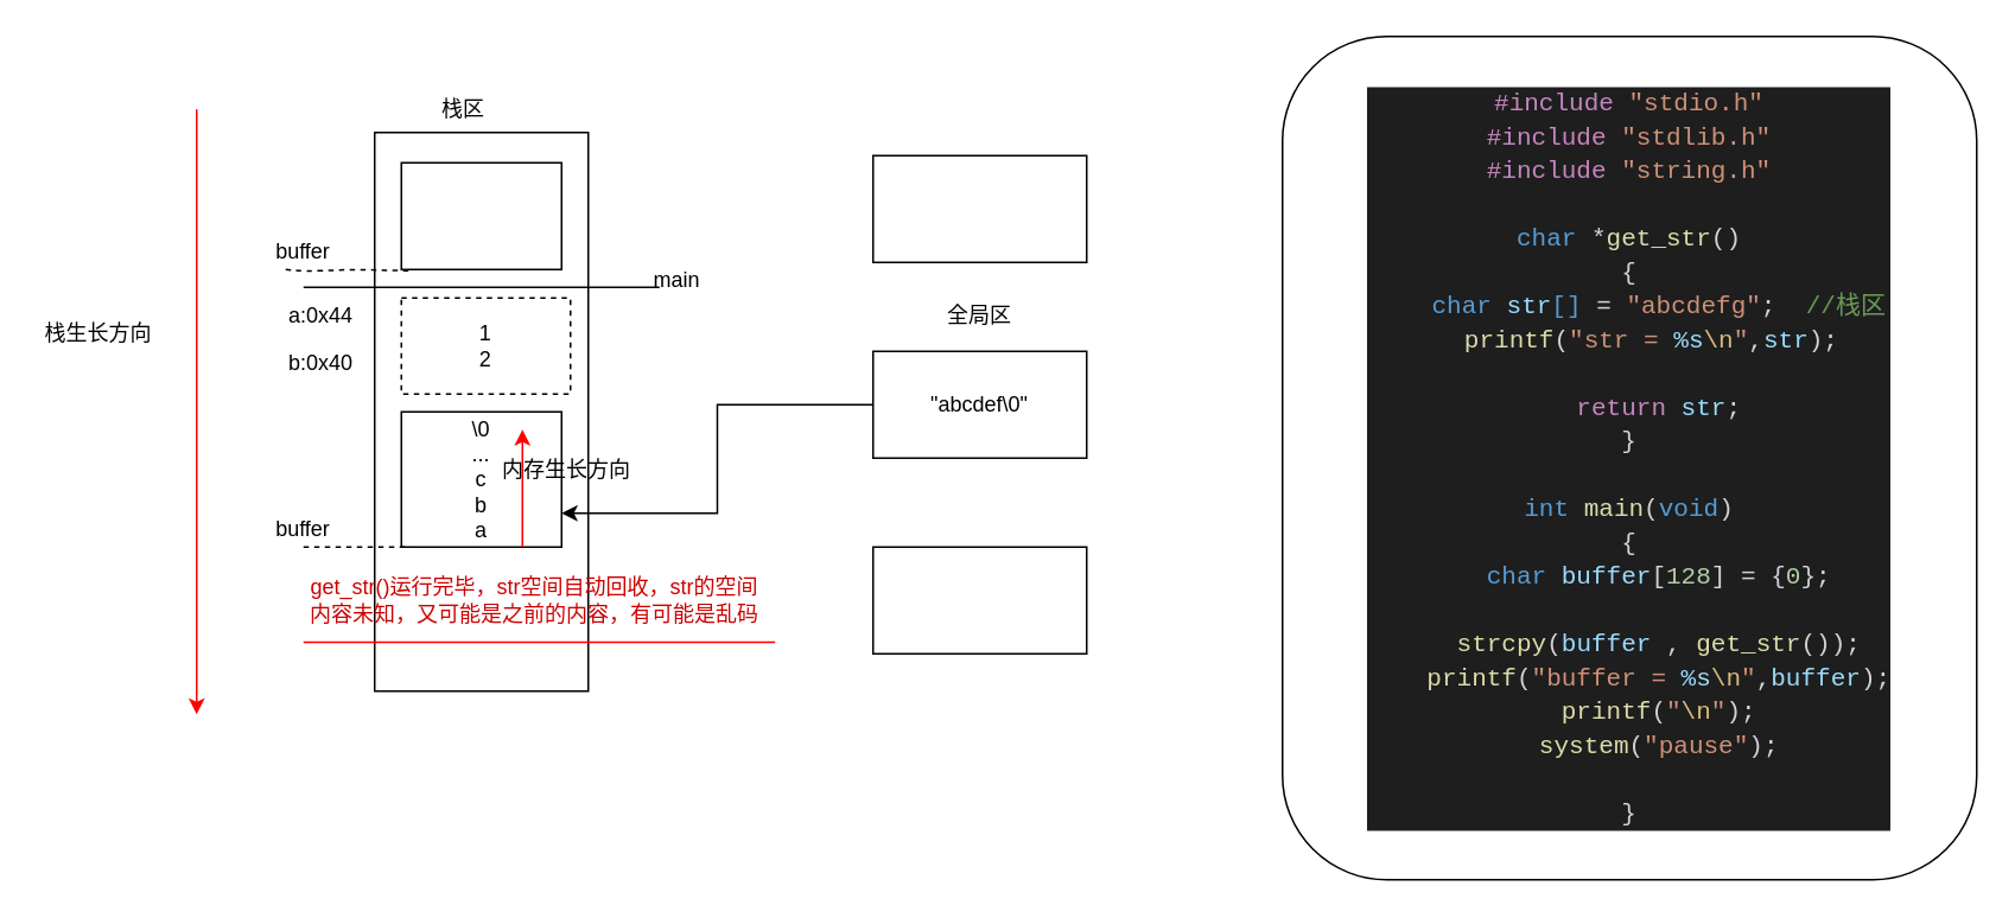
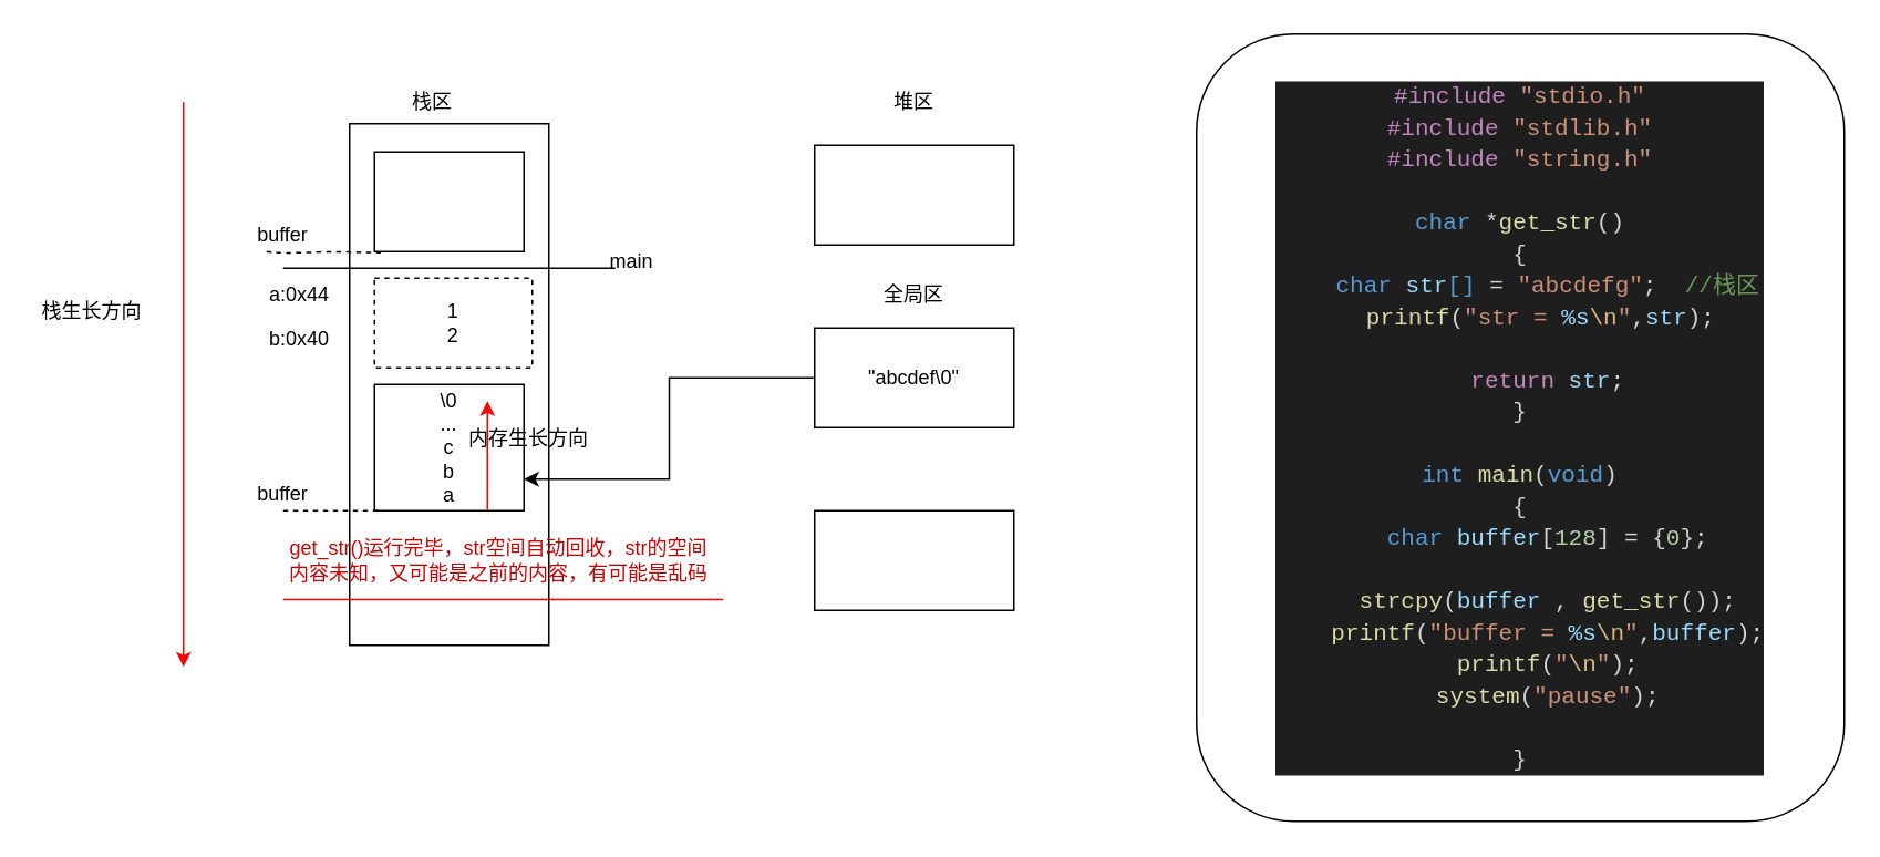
  <mxCell id="0" />
  <mxCell id="1" parent="0" />
  <mxCell id="2" value="" style="rounded=0;whiteSpace=wrap;html=1;" parent="1" vertex="1"><mxGeometry x="210" y="74" width="120" height="314" as="geometry" /></mxCell>
  <mxCell id="3" value="栈区" style="text;html=1;strokeColor=none;fillColor=none;align=center;verticalAlign=middle;whiteSpace=wrap;rounded=0;" parent="1" vertex="1"><mxGeometry x="240" y="51" width="40" height="20" as="geometry" /></mxCell>
  <mxCell id="4" value="" style="rounded=0;whiteSpace=wrap;html=1;" parent="1" vertex="1"><mxGeometry x="490" y="87" width="120" height="60" as="geometry" /></mxCell>
+ <mxCell id="5" value="堆区" style="text;html=1;strokeColor=none;fillColor=none;align=center;verticalAlign=middle;whiteSpace=wrap;rounded=0;" parent="1" vertex="1"><mxGeometry x="530" y="51" width="40" height="20" as="geometry" /></mxCell>
  <mxCell id="6" style="edgeStyle=orthogonalEdgeStyle;rounded=0;orthogonalLoop=1;jettySize=auto;html=1;exitX=0;exitY=0.5;exitDx=0;exitDy=0;entryX=1;entryY=0.75;entryDx=0;entryDy=0;" parent="1" source="7" target="15" edge="1"><mxGeometry relative="1" as="geometry" /></mxCell>
  <mxCell id="7" value="&quot;abcdef\0&quot;" style="rounded=0;whiteSpace=wrap;html=1;" parent="1" vertex="1"><mxGeometry x="490" y="197" width="120" height="60" as="geometry" /></mxCell>
  <mxCell id="8" value="全局区" style="text;html=1;strokeColor=none;fillColor=none;align=center;verticalAlign=middle;whiteSpace=wrap;rounded=0;" parent="1" vertex="1"><mxGeometry x="530" y="167" width="40" height="20" as="geometry" /></mxCell>
  <mxCell id="9" value="" style="rounded=0;whiteSpace=wrap;html=1;" parent="1" vertex="1"><mxGeometry x="490" y="307" width="120" height="60" as="geometry" /></mxCell>
  <mxCell id="10" value="" style="rounded=0;whiteSpace=wrap;html=1;" parent="1" vertex="1"><mxGeometry x="225" y="91" width="90" height="60" as="geometry" /></mxCell>
  <mxCell id="11" value="buffer" style="text;html=1;strokeColor=none;fillColor=none;align=center;verticalAlign=middle;whiteSpace=wrap;rounded=0;" parent="1" vertex="1"><mxGeometry x="150" y="131" width="40" height="20" as="geometry" /></mxCell>
  <mxCell id="12" value="" style="endArrow=none;html=1;" parent="1" edge="1"><mxGeometry width="50" height="50" relative="1" as="geometry"><mxPoint x="170" y="161" as="sourcePoint" /><mxPoint x="370" y="161" as="targetPoint" /></mxGeometry></mxCell>
  <mxCell id="13" value="main&lt;br&gt;" style="text;html=1;strokeColor=none;fillColor=none;align=center;verticalAlign=middle;whiteSpace=wrap;rounded=0;" parent="1" vertex="1"><mxGeometry x="360" y="147" width="40" height="20" as="geometry" /></mxCell>
  <mxCell id="14" value="" style="endArrow=none;dashed=1;html=1;exitX=0.25;exitY=1;exitDx=0;exitDy=0;entryX=0.073;entryY=1.013;entryDx=0;entryDy=0;entryPerimeter=0;" parent="1" source="11" target="10" edge="1"><mxGeometry width="50" height="50" relative="1" as="geometry"><mxPoint x="180" y="211" as="sourcePoint" /><mxPoint x="230" y="161" as="targetPoint" /><Array as="points"><mxPoint x="170" y="152" /><mxPoint x="200" y="151" /></Array></mxGeometry></mxCell>
  <mxCell id="15" value="\0&lt;br&gt;...&lt;br&gt;c&lt;br&gt;b&lt;br&gt;a" style="rounded=0;whiteSpace=wrap;html=1;" parent="1" vertex="1"><mxGeometry x="225" y="231" width="90" height="76" as="geometry" /></mxCell>
  <mxCell id="16" value="buffer" style="text;html=1;strokeColor=none;fillColor=none;align=center;verticalAlign=middle;whiteSpace=wrap;rounded=0;" parent="1" vertex="1"><mxGeometry x="150" y="287" width="40" height="20" as="geometry" /></mxCell>
  <mxCell id="17" value="" style="endArrow=none;dashed=1;html=1;entryX=0.058;entryY=1;entryDx=0;entryDy=0;entryPerimeter=0;exitX=0.5;exitY=1;exitDx=0;exitDy=0;" parent="1" source="16" target="15" edge="1"><mxGeometry width="50" height="50" relative="1" as="geometry"><mxPoint x="150" y="481" as="sourcePoint" /><mxPoint x="200" y="431" as="targetPoint" /></mxGeometry></mxCell>
  <mxCell id="18" value="" style="endArrow=none;html=1;fillColor=#CC0000;strokeColor=#FF0000;" parent="1" edge="1"><mxGeometry width="50" height="50" relative="1" as="geometry"><mxPoint x="170" y="360.5" as="sourcePoint" /><mxPoint x="435" y="360.5" as="targetPoint" /></mxGeometry></mxCell>
  <mxCell id="19" value="&lt;font color=&quot;#cc0000&quot;&gt;get_str()运行完毕，str空间自动回收，str的空间内容未知，又可能是之前的内容，有可能是乱码&lt;/font&gt;" style="text;html=1;strokeColor=none;fillColor=none;align=center;verticalAlign=middle;whiteSpace=wrap;rounded=0;" parent="1" vertex="1"><mxGeometry x="170" y="317" width="260" height="40" as="geometry" /></mxCell>
  <mxCell id="20" value="&lt;div style=&quot;color: rgb(212 , 212 , 212) ; background-color: rgb(30 , 30 , 30) ; font-family: &amp;#34;consolas&amp;#34; , &amp;#34;courier new&amp;#34; , monospace ; font-size: 14px ; line-height: 19px ; white-space: pre&quot;&gt;&lt;div style=&quot;font-family: &amp;#34;consolas&amp;#34; , &amp;#34;courier new&amp;#34; , monospace ; line-height: 19px&quot;&gt;&lt;div&gt;&lt;span style=&quot;color: #c586c0&quot;&gt;#include&lt;/span&gt;&lt;span style=&quot;color: #569cd6&quot;&gt; &lt;/span&gt;&lt;span style=&quot;color: #ce9178&quot;&gt;&quot;stdio.h&quot;&lt;/span&gt;&lt;/div&gt;&lt;div&gt;&lt;span style=&quot;color: #c586c0&quot;&gt;#include&lt;/span&gt;&lt;span style=&quot;color: #569cd6&quot;&gt; &lt;/span&gt;&lt;span style=&quot;color: #ce9178&quot;&gt;&quot;stdlib.h&quot;&lt;/span&gt;&lt;/div&gt;&lt;div&gt;&lt;span style=&quot;color: #c586c0&quot;&gt;#include&lt;/span&gt;&lt;span style=&quot;color: #569cd6&quot;&gt; &lt;/span&gt;&lt;span style=&quot;color: #ce9178&quot;&gt;&quot;string.h&quot;&lt;/span&gt;&lt;/div&gt;&lt;br&gt;&lt;div&gt;&lt;span style=&quot;color: #569cd6&quot;&gt;char&lt;/span&gt; *&lt;span style=&quot;color: #dcdcaa&quot;&gt;get_str&lt;/span&gt;()&lt;/div&gt;&lt;div&gt;{&lt;/div&gt;&lt;div&gt;&amp;nbsp; &amp;nbsp; &lt;span style=&quot;color: #569cd6&quot;&gt;char&lt;/span&gt; &lt;span style=&quot;color: #9cdcfe&quot;&gt;str&lt;/span&gt;&lt;span style=&quot;color: #569cd6&quot;&gt;[]&lt;/span&gt; = &lt;span style=&quot;color: #ce9178&quot;&gt;&quot;abcdefg&quot;&lt;/span&gt;; &amp;nbsp;&lt;span style=&quot;color: #6a9955&quot;&gt;//栈区&lt;/span&gt;&lt;/div&gt;&lt;div&gt;&amp;nbsp; &amp;nbsp; &lt;span style=&quot;color: #dcdcaa&quot;&gt;printf&lt;/span&gt;(&lt;span style=&quot;color: #ce9178&quot;&gt;&quot;str = &lt;/span&gt;&lt;span style=&quot;color: #9cdcfe&quot;&gt;%s&lt;/span&gt;&lt;span style=&quot;color: #d7ba7d&quot;&gt;\n&lt;/span&gt;&lt;span style=&quot;color: #ce9178&quot;&gt;&quot;&lt;/span&gt;,&lt;span style=&quot;color: #9cdcfe&quot;&gt;str&lt;/span&gt;); &lt;/div&gt;&lt;br&gt;&lt;div&gt;&amp;nbsp; &amp;nbsp; &lt;span style=&quot;color: #c586c0&quot;&gt;return&lt;/span&gt; &lt;span style=&quot;color: #9cdcfe&quot;&gt;str&lt;/span&gt;;&lt;/div&gt;&lt;div&gt;}&lt;/div&gt;&lt;br&gt;&lt;div&gt;&lt;span style=&quot;color: #569cd6&quot;&gt;int&lt;/span&gt; &lt;span style=&quot;color: #dcdcaa&quot;&gt;main&lt;/span&gt;(&lt;span style=&quot;color: #569cd6&quot;&gt;void&lt;/span&gt;)&lt;/div&gt;&lt;div&gt;{&lt;/div&gt;&lt;div&gt;&amp;nbsp; &amp;nbsp; &lt;span style=&quot;color: #569cd6&quot;&gt;char&lt;/span&gt; &lt;span style=&quot;color: #9cdcfe&quot;&gt;buffer&lt;/span&gt;[&lt;span style=&quot;color: #b5cea8&quot;&gt;128&lt;/span&gt;] = {&lt;span style=&quot;color: #b5cea8&quot;&gt;0&lt;/span&gt;};&lt;/div&gt;&lt;br&gt;&lt;div&gt;&amp;nbsp; &amp;nbsp; &lt;span style=&quot;color: #dcdcaa&quot;&gt;strcpy&lt;/span&gt;(&lt;span style=&quot;color: #9cdcfe&quot;&gt;buffer&lt;/span&gt; , &lt;span style=&quot;color: #dcdcaa&quot;&gt;get_str&lt;/span&gt;());&lt;/div&gt;&lt;div&gt;&amp;nbsp; &amp;nbsp; &lt;span style=&quot;color: #dcdcaa&quot;&gt;printf&lt;/span&gt;(&lt;span style=&quot;color: #ce9178&quot;&gt;&quot;buffer = &lt;/span&gt;&lt;span style=&quot;color: #9cdcfe&quot;&gt;%s&lt;/span&gt;&lt;span style=&quot;color: #d7ba7d&quot;&gt;\n&lt;/span&gt;&lt;span style=&quot;color: #ce9178&quot;&gt;&quot;&lt;/span&gt;,&lt;span style=&quot;color: #9cdcfe&quot;&gt;buffer&lt;/span&gt;);&lt;/div&gt;&lt;div&gt;&amp;nbsp; &amp;nbsp; &lt;span style=&quot;color: #dcdcaa&quot;&gt;printf&lt;/span&gt;(&lt;span style=&quot;color: #ce9178&quot;&gt;&quot;&lt;/span&gt;&lt;span style=&quot;color: #d7ba7d&quot;&gt;\n&lt;/span&gt;&lt;span style=&quot;color: #ce9178&quot;&gt;&quot;&lt;/span&gt;);&lt;/div&gt;&lt;div&gt;&amp;nbsp; &amp;nbsp; &lt;span style=&quot;color: #dcdcaa&quot;&gt;system&lt;/span&gt;(&lt;span style=&quot;color: #ce9178&quot;&gt;&quot;pause&quot;&lt;/span&gt;);&lt;/div&gt;&lt;br&gt;&lt;div&gt;}&lt;/div&gt;&lt;/div&gt;&lt;/div&gt;" style="rounded=1;whiteSpace=wrap;html=1;" parent="1" vertex="1"><mxGeometry x="720" y="20" width="390" height="474" as="geometry" /></mxCell>
  <mxCell id="21" value="1&lt;br&gt;2" style="rounded=0;whiteSpace=wrap;html=1;dashed=1;" parent="1" vertex="1"><mxGeometry x="225" y="167" width="95" height="54" as="geometry" /></mxCell>
  <mxCell id="22" value="a:0x44" style="text;html=1;strokeColor=none;fillColor=none;align=center;verticalAlign=middle;whiteSpace=wrap;rounded=0;" parent="1" vertex="1"><mxGeometry x="160" y="167" width="40" height="20" as="geometry" /></mxCell>
  <mxCell id="23" value="b:0x40" style="text;html=1;strokeColor=none;fillColor=none;align=center;verticalAlign=middle;whiteSpace=wrap;rounded=0;" parent="1" vertex="1"><mxGeometry x="160" y="194" width="40" height="20" as="geometry" /></mxCell>
  <mxCell id="24" value="" style="endArrow=classic;html=1;strokeColor=#FF0000;fillColor=#CC0000;" parent="1" edge="1"><mxGeometry width="50" height="50" relative="1" as="geometry"><mxPoint x="110" y="61" as="sourcePoint" /><mxPoint x="110" y="401" as="targetPoint" /></mxGeometry></mxCell>
  <mxCell id="25" value="栈生长方向" style="text;html=1;strokeColor=none;fillColor=none;align=center;verticalAlign=middle;whiteSpace=wrap;rounded=0;" parent="1" vertex="1"><mxGeometry x="20" y="177" width="70" height="20" as="geometry" /></mxCell>
  <mxCell id="26" value="" style="endArrow=classic;html=1;strokeColor=#FF0000;fillColor=#CC0000;" parent="1" edge="1"><mxGeometry width="50" height="50" relative="1" as="geometry"><mxPoint x="293" y="307" as="sourcePoint" /><mxPoint x="293" y="241" as="targetPoint" /></mxGeometry></mxCell>
  <mxCell id="27" value="内存生长方向" style="text;html=1;strokeColor=none;fillColor=none;align=center;verticalAlign=middle;whiteSpace=wrap;rounded=0;" parent="1" vertex="1"><mxGeometry x="272.5" y="254" width="90" height="20" as="geometry" /></mxCell>
